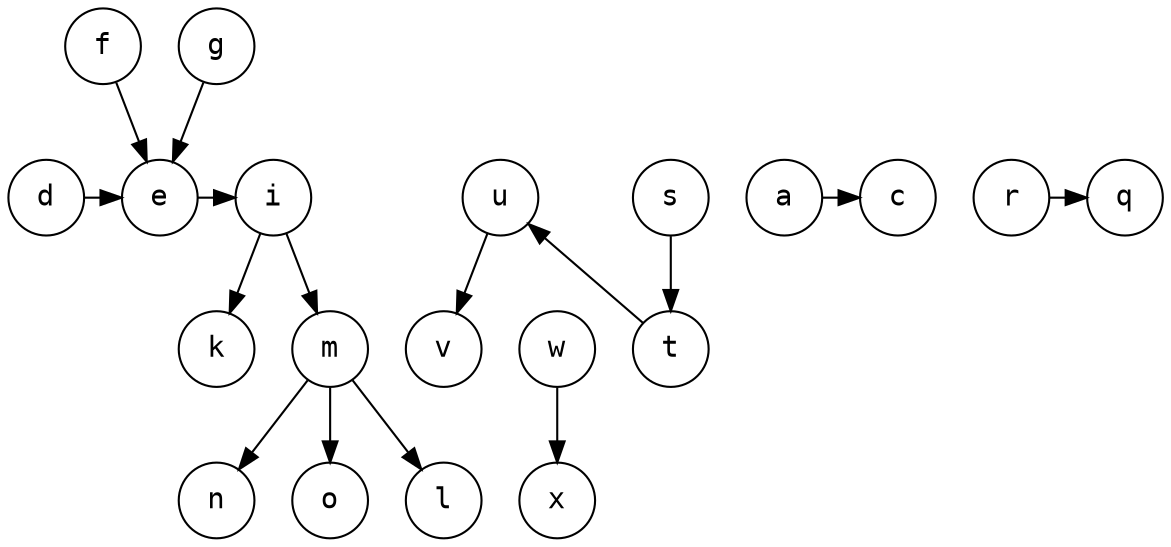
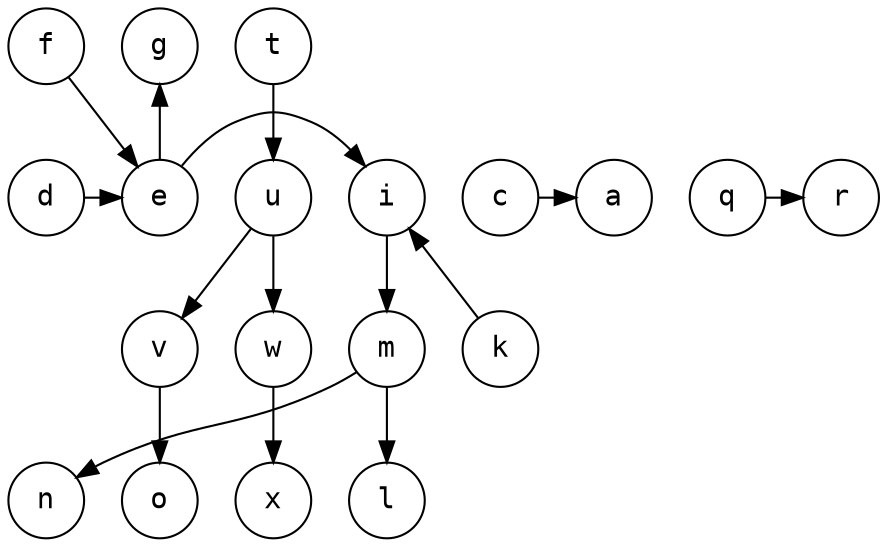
  digraph {
    fontname="DejaVu Sans Mono"
    node [fontname="DejaVu Sans Mono" shape=circle]
    edge [fontname="DejaVu Sans Mono"]
    n1 [label=f]
    n2 [label=g]
    n3 [label=n]
    n4 [label=o]
    n5 [label=k]
    n6 [label=m]
    n7 [label=v]
    n8 [label=w]
    n9 [label=a]
    n10 [label=c]
    n11 [label=d]
    n12 [label=e]
    n13 [label=i]
    n14 [label=q]
    n15 [label=r]
-   n16 [label=s]
    n17 [label=u]
    n18 [label=l]
    n19 [label=x]
    n20 [label=t]
    subgraph sub_1 {
      rank=same
      n1
      n2
    }
    subgraph sub_2 {
      rank=same
      n3
      n4
    }
    subgraph sub_3 {
      rank=same
      n5
      n6
    }
    subgraph sub_4 {
      rank=same
      n7
      n8
    }
    subgraph sub_5 {
      rank=same
      n9
      n10
      n11
      n12
      n13
      n14
      n15
-     n16
      n17
    }
    n1 -> n2 [style=invis]
    n1 -> n12
    n3 -> n4 [style=invis]
    n5 -> n6 [style=invis]
    n6 -> n3
-   n6 -> n4
+   n7 -> n4
    n6 -> n18
    n7 -> n8 [style=invis]
    n8 -> n19
-   n9 -> n10
+   n10 -> n9
    n11 -> n12
-   n2 -> n12
+   n12 -> n2
    n12 -> n13
-   n13 -> n5
+   n5 -> n13
    n13 -> n6
-   n15 -> n14
-   n16 -> n20
+   n14 -> n15
    n17 -> n7
+   n17 -> n8
    n20 -> n17
  }
